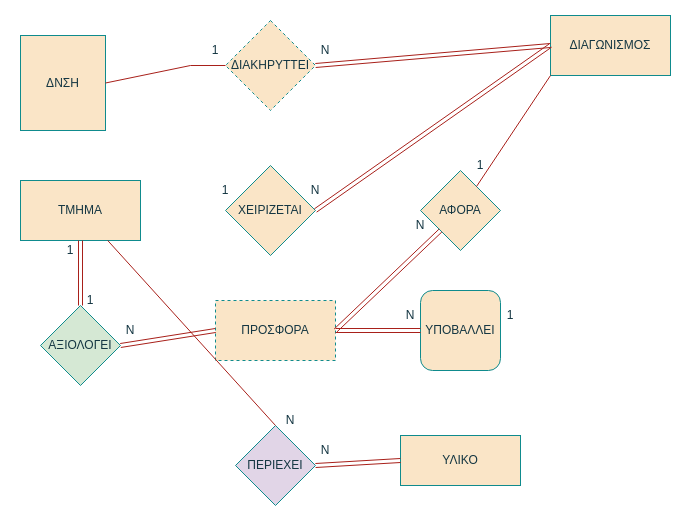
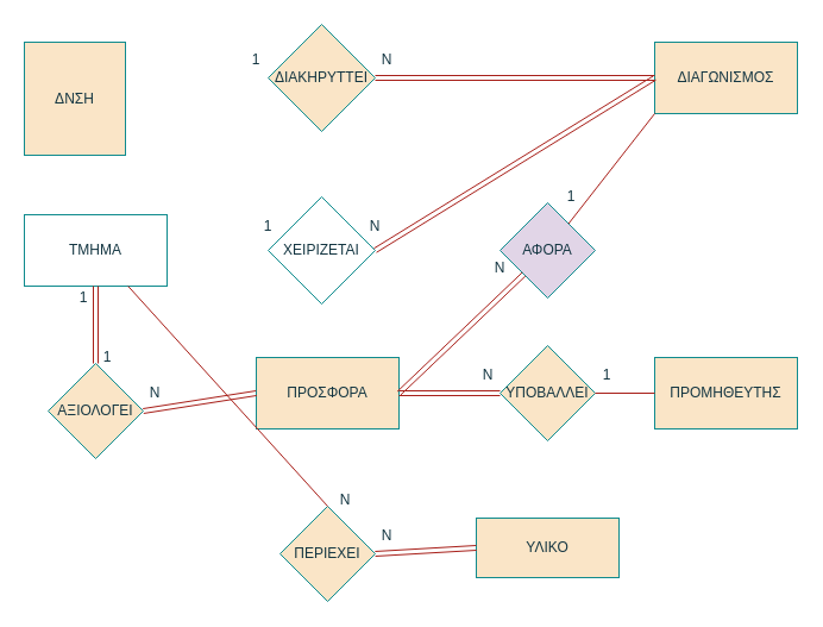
  <mxCell id="0" />
  <mxCell id="1" parent="0" />
  <mxCell id="2" value="ΔΝΣΗ" style="rounded=0;whiteSpace=wrap;html=1;labelBackgroundColor=none;fillColor=#FAE5C7;strokeColor=#0F8B8D;fontColor=#143642;" parent="1" vertex="1"><mxGeometry x="20" y="35" width="85" height="95" as="geometry" /></mxCell>
- <mxCell id="3" value="ΔΙΑΓΩΝΙΣΜΟΣ" style="rounded=0;whiteSpace=wrap;html=1;labelBackgroundColor=none;fillColor=#FAE5C7;strokeColor=#0F8B8D;fontColor=#143642;" parent="1" vertex="1"><mxGeometry x="550" y="15" width="120" height="60" as="geometry" /></mxCell>
- <mxCell id="4" value="ΠΡΟΣΦΟΡΑ" style="rounded=0;whiteSpace=wrap;html=1;labelBackgroundColor=none;fillColor=#FAE5C7;strokeColor=#0F8B8D;fontColor=#143642;dashed=1;" parent="1" vertex="1"><mxGeometry x="215" y="300" width="120" height="60" as="geometry" /></mxCell>
- <mxCell id="6" value="ΤΜΗΜΑ" style="rounded=0;whiteSpace=wrap;html=1;labelBackgroundColor=none;fillColor=#FAE5C7;strokeColor=#0F8B8D;fontColor=#143642;" parent="1" vertex="1"><mxGeometry x="20" y="180" width="120" height="60" as="geometry" /></mxCell>
+ <mxCell id="3" value="ΔΙΑΓΩΝΙΣΜΟΣ" style="rounded=0;whiteSpace=wrap;html=1;labelBackgroundColor=none;fillColor=#FAE5C7;strokeColor=#0F8B8D;fontColor=#143642;" parent="1" vertex="1"><mxGeometry x="550" y="35" width="120" height="60" as="geometry" /></mxCell>
+ <mxCell id="4" value="ΠΡΟΣΦΟΡΑ" style="rounded=0;whiteSpace=wrap;html=1;labelBackgroundColor=none;fillColor=#FAE5C7;strokeColor=#0F8B8D;fontColor=#143642;" parent="1" vertex="1"><mxGeometry x="215" y="300" width="120" height="60" as="geometry" /></mxCell>
+ <mxCell id="5" value="ΠΡΟΜΗΘΕΥΤΗΣ" style="rounded=0;whiteSpace=wrap;html=1;labelBackgroundColor=none;fillColor=#FAE5C7;strokeColor=#0F8B8D;fontColor=#143642;" parent="1" vertex="1"><mxGeometry x="550" y="300" width="120" height="60" as="geometry" /></mxCell>
+ <mxCell id="6" value="ΤΜΗΜΑ" style="rounded=0;whiteSpace=wrap;html=1;labelBackgroundColor=none;fillColor=#ffffff;strokeColor=#0F8B8D;fontColor=#143642;" parent="1" vertex="1"><mxGeometry x="20" y="180" width="120" height="60" as="geometry" /></mxCell>
  <mxCell id="7" value="ΥΛΙΚΟ" style="rounded=0;whiteSpace=wrap;html=1;labelBackgroundColor=none;fillColor=#FAE5C7;strokeColor=#0F8B8D;fontColor=#143642;" parent="1" vertex="1"><mxGeometry x="400" y="435" width="120" height="50" as="geometry" /></mxCell>
- <mxCell id="8" value="ΔΙΑΚΗΡΥΤΤΕΙ" style="rhombus;whiteSpace=wrap;html=1;rounded=0;labelBackgroundColor=none;fillColor=#FAE5C7;strokeColor=#0F8B8D;fontColor=#143642;dashed=1;" parent="1" vertex="1"><mxGeometry x="225" y="20" width="90" height="90" as="geometry" /></mxCell>
+ <mxCell id="8" value="ΔΙΑΚΗΡΥΤΤΕΙ" style="rhombus;whiteSpace=wrap;html=1;rounded=0;labelBackgroundColor=none;fillColor=#FAE5C7;strokeColor=#0F8B8D;fontColor=#143642;" parent="1" vertex="1"><mxGeometry x="225" y="20" width="90" height="90" as="geometry" /></mxCell>
  <mxCell id="9" value="" style="shape=link;html=1;rounded=0;exitX=1;exitY=0.5;exitDx=0;exitDy=0;entryX=0;entryY=0.5;entryDx=0;entryDy=0;labelBackgroundColor=none;strokeColor=#A8201A;fontColor=default;" parent="1" source="8" target="3" edge="1"><mxGeometry width="100" relative="1" as="geometry"><mxPoint x="260" y="295" as="sourcePoint" /><mxPoint x="360" y="295" as="targetPoint" /><Array as="points" /></mxGeometry></mxCell>
- <mxCell id="10" value="" style="endArrow=none;html=1;rounded=0;exitX=1;exitY=0.5;exitDx=0;exitDy=0;entryX=0;entryY=0.5;entryDx=0;entryDy=0;labelBackgroundColor=none;strokeColor=#A8201A;fontColor=default;" parent="1" source="2" target="8" edge="1"><mxGeometry width="50" height="50" relative="1" as="geometry"><mxPoint x="290" y="315" as="sourcePoint" /><mxPoint x="340" y="265" as="targetPoint" /><Array as="points"><mxPoint x="190" y="65" /></Array></mxGeometry></mxCell>
  <mxCell id="11" value="Ν" style="text;strokeColor=none;align=center;fillColor=none;html=1;verticalAlign=middle;whiteSpace=wrap;rounded=0;labelBackgroundColor=none;fontColor=#143642;" parent="1" vertex="1"><mxGeometry x="315" y="35" width="20" height="30" as="geometry" /></mxCell>
  <mxCell id="12" value="1" style="text;strokeColor=none;align=center;fillColor=none;html=1;verticalAlign=middle;whiteSpace=wrap;rounded=0;labelBackgroundColor=none;fontColor=#143642;" parent="1" vertex="1"><mxGeometry x="60" y="235" width="20" height="30" as="geometry" /></mxCell>
- <mxCell id="13" value="ΧΕΙΡΙΖΕΤΑΙ" style="rhombus;whiteSpace=wrap;html=1;rounded=0;labelBackgroundColor=none;fillColor=#FAE5C7;strokeColor=#0F8B8D;fontColor=#143642;" parent="1" vertex="1"><mxGeometry x="225" y="165" width="90" height="90" as="geometry" /></mxCell>
+ <mxCell id="13" value="ΧΕΙΡΙΖΕΤΑΙ" style="rhombus;whiteSpace=wrap;html=1;rounded=0;labelBackgroundColor=none;fillColor=#ffffff;strokeColor=#0F8B8D;fontColor=#143642;" parent="1" vertex="1"><mxGeometry x="225" y="165" width="90" height="90" as="geometry" /></mxCell>
  <mxCell id="14" value="" style="shape=link;html=1;rounded=0;entryX=0;entryY=0.5;entryDx=0;entryDy=0;exitX=1;exitY=0.5;exitDx=0;exitDy=0;labelBackgroundColor=none;strokeColor=#A8201A;fontColor=default;" parent="1" source="13" target="3" edge="1"><mxGeometry width="100" relative="1" as="geometry"><mxPoint x="315" y="185" as="sourcePoint" /><mxPoint x="360" y="295" as="targetPoint" /></mxGeometry></mxCell>
  <mxCell id="15" value="1" style="text;strokeColor=none;align=center;fillColor=none;html=1;verticalAlign=middle;whiteSpace=wrap;rounded=0;labelBackgroundColor=none;fontColor=#143642;" parent="1" vertex="1"><mxGeometry x="215" y="175" width="20" height="30" as="geometry" /></mxCell>
  <mxCell id="16" value="Ν" style="text;strokeColor=none;align=center;fillColor=none;html=1;verticalAlign=middle;whiteSpace=wrap;rounded=0;labelBackgroundColor=none;fontColor=#143642;" parent="1" vertex="1"><mxGeometry x="305" y="175" width="20" height="30" as="geometry" /></mxCell>
- <mxCell id="17" value="ΑΦΟΡΑ" style="rhombus;whiteSpace=wrap;html=1;rounded=0;labelBackgroundColor=none;fillColor=#FAE5C7;strokeColor=#0F8B8D;fontColor=#143642;" parent="1" vertex="1"><mxGeometry x="420" y="170" width="80" height="80" as="geometry" /></mxCell>
+ <mxCell id="17" value="ΑΦΟΡΑ" style="rhombus;whiteSpace=wrap;html=1;rounded=0;labelBackgroundColor=none;fillColor=#e1d5e7;strokeColor=#0F8B8D;fontColor=#143642;" parent="1" vertex="1"><mxGeometry x="420" y="170" width="80" height="80" as="geometry" /></mxCell>
  <mxCell id="18" value="" style="shape=link;html=1;rounded=0;entryX=1;entryY=0.5;entryDx=0;entryDy=0;exitX=0;exitY=1;exitDx=0;exitDy=0;labelBackgroundColor=none;strokeColor=#A8201A;fontColor=default;" parent="1" source="17" target="4" edge="1"><mxGeometry width="100" relative="1" as="geometry"><mxPoint x="260" y="295" as="sourcePoint" /><mxPoint x="360" y="295" as="targetPoint" /><Array as="points" /></mxGeometry></mxCell>
  <mxCell id="19" value="" style="endArrow=none;html=1;rounded=0;exitX=0;exitY=1;exitDx=0;exitDy=0;labelBackgroundColor=none;strokeColor=#A8201A;fontColor=default;" parent="1" source="3" target="17" edge="1"><mxGeometry width="50" height="50" relative="1" as="geometry"><mxPoint x="290" y="315" as="sourcePoint" /><mxPoint x="450" y="135" as="targetPoint" /><Array as="points" /></mxGeometry></mxCell>
  <mxCell id="20" value="Ν" style="text;strokeColor=none;align=center;fillColor=none;html=1;verticalAlign=middle;whiteSpace=wrap;rounded=0;labelBackgroundColor=none;fontColor=#143642;" parent="1" vertex="1"><mxGeometry x="410" y="210" width="20" height="30" as="geometry" /></mxCell>
  <mxCell id="21" value="1" style="text;strokeColor=none;align=center;fillColor=none;html=1;verticalAlign=middle;whiteSpace=wrap;rounded=0;labelBackgroundColor=none;fontColor=#143642;" parent="1" vertex="1"><mxGeometry x="470" y="150" width="20" height="30" as="geometry" /></mxCell>
- <mxCell id="22" value="ΑΞΙΟΛΟΓΕΙ" style="rhombus;whiteSpace=wrap;html=1;rounded=0;labelBackgroundColor=none;fillColor=#d5e8d4;strokeColor=#0F8B8D;fontColor=#143642;" parent="1" vertex="1"><mxGeometry x="40" y="305" width="80" height="80" as="geometry" /></mxCell>
+ <mxCell id="22" value="ΑΞΙΟΛΟΓΕΙ" style="rhombus;whiteSpace=wrap;html=1;rounded=0;labelBackgroundColor=none;fillColor=#FAE5C7;strokeColor=#0F8B8D;fontColor=#143642;" parent="1" vertex="1"><mxGeometry x="40" y="305" width="80" height="80" as="geometry" /></mxCell>
  <mxCell id="23" value="" style="shape=link;html=1;rounded=0;exitX=1;exitY=0.5;exitDx=0;exitDy=0;entryX=0;entryY=0.5;entryDx=0;entryDy=0;labelBackgroundColor=none;strokeColor=#A8201A;fontColor=default;" parent="1" source="22" target="4" edge="1"><mxGeometry width="100" relative="1" as="geometry"><mxPoint x="260" y="295" as="sourcePoint" /><mxPoint x="360" y="295" as="targetPoint" /><Array as="points" /></mxGeometry></mxCell>
  <mxCell id="24" value="" style="shape=link;html=1;rounded=0;exitX=0.5;exitY=0;exitDx=0;exitDy=0;entryX=0.5;entryY=1;entryDx=0;entryDy=0;labelBackgroundColor=none;strokeColor=#A8201A;fontColor=default;" parent="1" source="22" target="6" edge="1"><mxGeometry width="100" relative="1" as="geometry"><mxPoint x="260" y="295" as="sourcePoint" /><mxPoint x="80" y="245" as="targetPoint" /></mxGeometry></mxCell>
  <mxCell id="25" value="1" style="text;strokeColor=none;align=center;fillColor=none;html=1;verticalAlign=middle;whiteSpace=wrap;rounded=0;labelBackgroundColor=none;fontColor=#143642;" parent="1" vertex="1"><mxGeometry x="80" y="285" width="20" height="30" as="geometry" /></mxCell>
  <mxCell id="26" value="Ν" style="text;strokeColor=none;align=center;fillColor=none;html=1;verticalAlign=middle;whiteSpace=wrap;rounded=0;labelBackgroundColor=none;fontColor=#143642;" parent="1" vertex="1"><mxGeometry x="120" y="315" width="20" height="30" as="geometry" /></mxCell>
- <mxCell id="27" value="ΠΕΡΙΕΧΕΙ" style="rhombus;whiteSpace=wrap;html=1;rounded=0;labelBackgroundColor=none;fillColor=#e1d5e7;strokeColor=#0F8B8D;fontColor=#143642;" parent="1" vertex="1"><mxGeometry x="235" y="425" width="80" height="80" as="geometry" /></mxCell>
+ <mxCell id="27" value="ΠΕΡΙΕΧΕΙ" style="rhombus;whiteSpace=wrap;html=1;rounded=0;labelBackgroundColor=none;fillColor=#FAE5C7;strokeColor=#0F8B8D;fontColor=#143642;" parent="1" vertex="1"><mxGeometry x="235" y="425" width="80" height="80" as="geometry" /></mxCell>
  <mxCell id="28" value="" style="endArrow=none;html=1;rounded=0;exitX=0.5;exitY=0;exitDx=0;exitDy=0;labelBackgroundColor=none;strokeColor=#A8201A;fontColor=default;" parent="1" source="27" target="6" edge="1"><mxGeometry width="50" height="50" relative="1" as="geometry"><mxPoint x="290" y="315" as="sourcePoint" /><mxPoint x="340" y="265" as="targetPoint" /></mxGeometry></mxCell>
  <mxCell id="29" value="" style="shape=link;html=1;rounded=0;entryX=0;entryY=0.5;entryDx=0;entryDy=0;exitX=1;exitY=0.5;exitDx=0;exitDy=0;labelBackgroundColor=none;strokeColor=#A8201A;fontColor=default;" parent="1" source="27" target="7" edge="1"><mxGeometry width="100" relative="1" as="geometry"><mxPoint x="260" y="295" as="sourcePoint" /><mxPoint x="360" y="295" as="targetPoint" /><Array as="points" /></mxGeometry></mxCell>
- <mxCell id="30" value="ΥΠΟΒΑΛΛΕΙ" style="whiteSpace=wrap;html=1;labelBackgroundColor=none;fillColor=#FAE5C7;strokeColor=#0F8B8D;fontColor=#143642;rounded=1;" parent="1" vertex="1"><mxGeometry x="420" y="290" width="80" height="80" as="geometry" /></mxCell>
+ <mxCell id="30" value="ΥΠΟΒΑΛΛΕΙ" style="rhombus;whiteSpace=wrap;html=1;rounded=0;labelBackgroundColor=none;fillColor=#FAE5C7;strokeColor=#0F8B8D;fontColor=#143642;" parent="1" vertex="1"><mxGeometry x="420" y="290" width="80" height="80" as="geometry" /></mxCell>
+ <mxCell id="31" value="" style="endArrow=none;html=1;rounded=0;entryX=0;entryY=0.5;entryDx=0;entryDy=0;exitX=1;exitY=0.5;exitDx=0;exitDy=0;labelBackgroundColor=none;strokeColor=#A8201A;fontColor=default;" parent="1" source="30" target="5" edge="1"><mxGeometry width="50" height="50" relative="1" as="geometry"><mxPoint x="290" y="315" as="sourcePoint" /><mxPoint x="340" y="265" as="targetPoint" /></mxGeometry></mxCell>
  <mxCell id="32" value="" style="shape=link;html=1;rounded=0;entryX=0;entryY=0.5;entryDx=0;entryDy=0;exitX=1;exitY=0.5;exitDx=0;exitDy=0;labelBackgroundColor=none;strokeColor=#A8201A;fontColor=default;" parent="1" source="4" target="30" edge="1"><mxGeometry width="100" relative="1" as="geometry"><mxPoint x="260" y="295" as="sourcePoint" /><mxPoint x="360" y="295" as="targetPoint" /></mxGeometry></mxCell>
  <mxCell id="33" value="1" style="text;strokeColor=none;align=center;fillColor=none;html=1;verticalAlign=middle;whiteSpace=wrap;rounded=0;labelBackgroundColor=none;fontColor=#143642;" parent="1" vertex="1"><mxGeometry x="205" y="35" width="20" height="30" as="geometry" /></mxCell>
  <mxCell id="34" value="Ν" style="text;strokeColor=none;align=center;fillColor=none;html=1;verticalAlign=middle;whiteSpace=wrap;rounded=0;labelBackgroundColor=none;fontColor=#143642;" parent="1" vertex="1"><mxGeometry x="400" y="300" width="20" height="30" as="geometry" /></mxCell>
  <mxCell id="35" value="1" style="text;strokeColor=none;align=center;fillColor=none;html=1;verticalAlign=middle;whiteSpace=wrap;rounded=0;labelBackgroundColor=none;fontColor=#143642;" parent="1" vertex="1"><mxGeometry x="500" y="300" width="20" height="30" as="geometry" /></mxCell>
  <mxCell id="36" value="Ν" style="text;strokeColor=none;align=center;fillColor=none;html=1;verticalAlign=middle;whiteSpace=wrap;rounded=0;labelBackgroundColor=none;fontColor=#143642;" parent="1" vertex="1"><mxGeometry x="315" y="435" width="20" height="30" as="geometry" /></mxCell>
  <mxCell id="37" value="Ν" style="text;strokeColor=none;align=center;fillColor=none;html=1;verticalAlign=middle;whiteSpace=wrap;rounded=0;labelBackgroundColor=none;fontColor=#143642;" parent="1" vertex="1"><mxGeometry x="280" y="405" width="20" height="30" as="geometry" /></mxCell>
